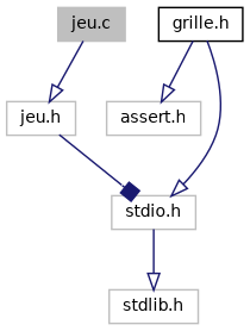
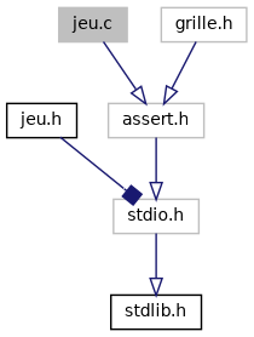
  digraph {
    node [color=grey75 fillcolor=white fontname=Helvetica fontsize=10 shape=record style=filled]
    edge [arrowhead=onormal color=midnightblue fontname=Helvetica fontsize=10 labelfontname=Helvetica labelfontsize=10 style=solid]
    n1 [fillcolor=grey75 fontcolor=black height=0.2 label="jeu.c" width=0.4]
-   n2 [height=0.2 label="jeu.h" width=0.4]
+   n2 [color=black height=0.2 label="jeu.h" width=0.4]
    n3 [height=0.2 label="stdio.h" width=0.4]
-   n4 [color=black height=0.2 label="grille.h" width=0.4]
+   n4 [height=0.2 label="grille.h" width=0.4]
    n5 [height=0.2 label="assert.h" width=0.4]
-   n6 [height=0.2 label="stdlib.h" width=0.4]
-   n1 -> n2
+   n6 [color=black height=0.2 label="stdlib.h" width=0.4]
+   n1 -> n5
    n2 -> n3 [arrowhead=box]
    n3 -> n6
-   n4 -> n3
+   n5 -> n3
    n4 -> n5
  }
